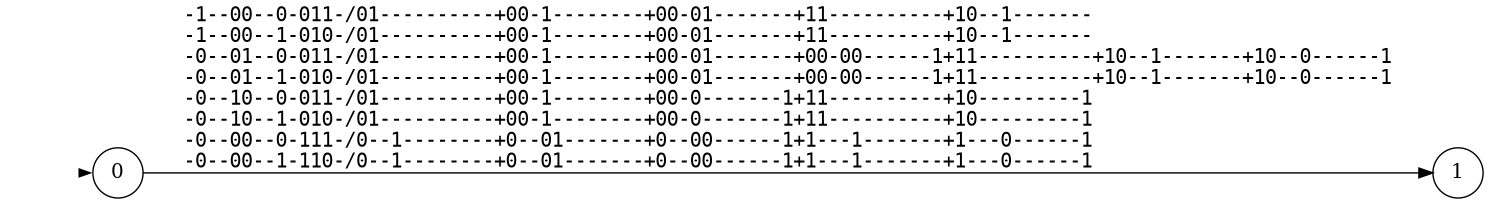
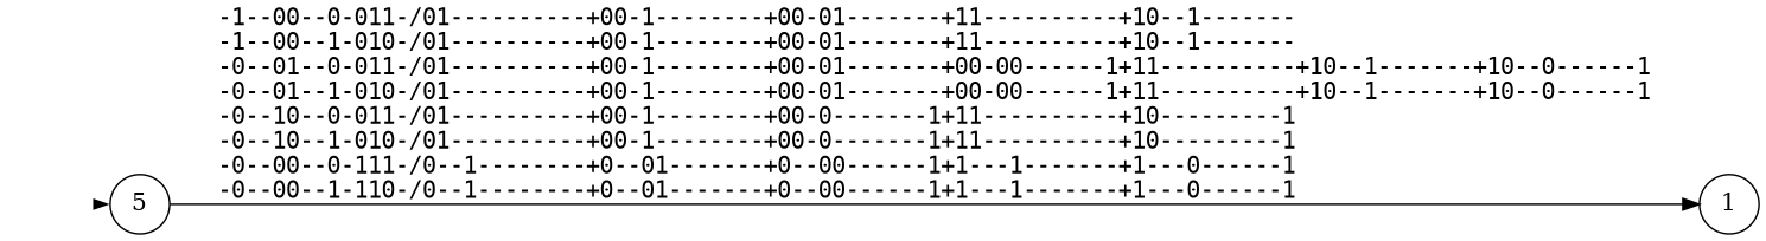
  digraph {
    nodesep=0.2
    rankdir=LR
    ranksep=0.8
    node [shape=circle]
    edge [fontname=mono]
    init [shape=point style=invis]
-   n2 [label=0]
+   n2 [label=5]
    n3 [label=1]
    init -> n2 [penwidth=0]
    n2 -> n3 [label="-1--00--0-011-/01----------+00-1--------+00-01-------+11----------+10--1-------\l-1--00--1-010-/01----------+00-1--------+00-01-------+11----------+10--1-------\l-0--01--0-011-/01----------+00-1--------+00-01-------+00-00------1+11----------+10--1-------+10--0------1\l-0--01--1-010-/01----------+00-1--------+00-01-------+00-00------1+11----------+10--1-------+10--0------1\l-0--10--0-011-/01----------+00-1--------+00-0-------1+11----------+10---------1\l-0--10--1-010-/01----------+00-1--------+00-0-------1+11----------+10---------1\l-0--00--0-111-/0--1--------+0--01-------+0--00------1+1---1-------+1---0------1\l-0--00--1-110-/0--1--------+0--01-------+0--00------1+1---1-------+1---0------1\l"]
  }
